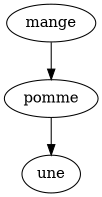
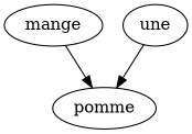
  digraph {
    edge [constaint=false]
    n1 [label=mange]
    n2 [label=pomme]
    n3 [label=une]
    n1 -> n2
-   n2 -> n3
+   n3 -> n2
  }
